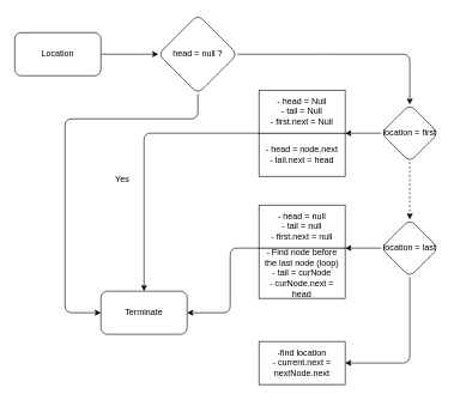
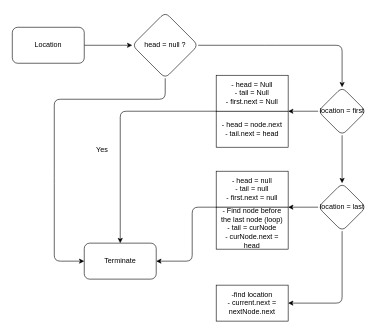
  <mxCell id="0" />
  <mxCell id="1" parent="0" />
  <mxCell id="2" value="" style="edgeStyle=none;html=1;" edge="1" parent="1" source="3" target="6"><mxGeometry relative="1" as="geometry" /></mxCell>
  <mxCell id="3" value="Location" style="rounded=1;whiteSpace=wrap;html=1;" vertex="1" parent="1"><mxGeometry x="20" y="45" width="120" height="60" as="geometry" /></mxCell>
  <mxCell id="4" value="" style="edgeStyle=none;html=1;" edge="1" parent="1" source="6" target="7"><mxGeometry relative="1" as="geometry"><Array as="points"><mxPoint x="275" y="165" /><mxPoint x="90" y="165" /><mxPoint x="90" y="295" /><mxPoint x="90" y="435" /></Array></mxGeometry></mxCell>
  <mxCell id="5" value="" style="edgeStyle=none;html=1;" edge="1" parent="1" source="6" target="10"><mxGeometry relative="1" as="geometry"><Array as="points"><mxPoint x="450" y="75" /><mxPoint x="570" y="75" /></Array></mxGeometry></mxCell>
  <mxCell id="6" value="head = null ?" style="rhombus;whiteSpace=wrap;html=1;rounded=1;" vertex="1" parent="1"><mxGeometry x="220" y="20" width="110" height="110" as="geometry" /></mxCell>
  <mxCell id="7" value="Terminate" style="whiteSpace=wrap;html=1;rounded=1;" vertex="1" parent="1"><mxGeometry x="140" y="405" width="120" height="60" as="geometry" /></mxCell>
  <mxCell id="8" value="" style="edgeStyle=none;html=1;entryX=1;entryY=1;entryDx=0;entryDy=0;" edge="1" parent="1" source="10" target="12"><mxGeometry relative="1" as="geometry" /></mxCell>
- <mxCell id="9" value="" style="edgeStyle=none;html=1;dashed=1;" edge="1" parent="1" source="10" target="15"><mxGeometry relative="1" as="geometry" /></mxCell>
+ <mxCell id="9" value="" style="edgeStyle=none;html=1;" edge="1" parent="1" source="10" target="15"><mxGeometry relative="1" as="geometry" /></mxCell>
  <mxCell id="10" value="location = first" style="rhombus;whiteSpace=wrap;html=1;rounded=1;" vertex="1" parent="1"><mxGeometry x="530" y="145" width="80" height="80" as="geometry" /></mxCell>
  <mxCell id="11" value="Yes" style="text;html=1;strokeColor=none;fillColor=none;align=center;verticalAlign=middle;whiteSpace=wrap;rounded=0;" vertex="1" parent="1"><mxGeometry x="140" y="235" width="60" height="30" as="geometry" /></mxCell>
  <mxCell id="12" value="- head = Null&lt;br&gt;- tail = Null&lt;br&gt;- first.next = Null" style="rounded=0;whiteSpace=wrap;html=1;" vertex="1" parent="1"><mxGeometry x="360" y="125" width="120" height="60" as="geometry" /></mxCell>
  <mxCell id="13" value="- head = node.next&lt;br&gt;- tail.next = head" style="rounded=0;whiteSpace=wrap;html=1;" vertex="1" parent="1"><mxGeometry x="360" y="185" width="120" height="60" as="geometry" /></mxCell>
  <mxCell id="14" value="" style="edgeStyle=none;html=1;entryX=1;entryY=0;entryDx=0;entryDy=0;" edge="1" parent="1" source="15" target="17"><mxGeometry relative="1" as="geometry"><Array as="points" /></mxGeometry></mxCell>
  <mxCell id="15" value="location = last" style="rhombus;whiteSpace=wrap;html=1;rounded=1;" vertex="1" parent="1"><mxGeometry x="530" y="305" width="80" height="80" as="geometry" /></mxCell>
  <mxCell id="16" value="- head = null&lt;br&gt;- tail = null&lt;br&gt;- first.next = null" style="rounded=0;whiteSpace=wrap;html=1;" vertex="1" parent="1"><mxGeometry x="360" y="285" width="120" height="60" as="geometry" /></mxCell>
  <mxCell id="17" value="- Find node before the last node (loop)&lt;br&gt;- tail = curNode&lt;br&gt;- curNode.next = head" style="rounded=0;whiteSpace=wrap;html=1;" vertex="1" parent="1"><mxGeometry x="360" y="345" width="120" height="70" as="geometry" /></mxCell>
  <mxCell id="18" value="" style="endArrow=classic;html=1;entryX=0.5;entryY=0;entryDx=0;entryDy=0;exitX=0;exitY=0;exitDx=0;exitDy=0;" edge="1" parent="1" source="13" target="7"><mxGeometry width="50" height="50" relative="1" as="geometry"><mxPoint x="510" y="365" as="sourcePoint" /><mxPoint x="560" y="315" as="targetPoint" /><Array as="points"><mxPoint x="200" y="185" /></Array></mxGeometry></mxCell>
  <mxCell id="19" value="" style="endArrow=classic;html=1;entryX=1;entryY=0.5;entryDx=0;entryDy=0;exitX=0;exitY=0;exitDx=0;exitDy=0;" edge="1" parent="1" source="17" target="7"><mxGeometry width="50" height="50" relative="1" as="geometry"><mxPoint x="480" y="295" as="sourcePoint" /><mxPoint x="530" y="245" as="targetPoint" /><Array as="points"><mxPoint x="320" y="345" /><mxPoint x="320" y="435" /></Array></mxGeometry></mxCell>
  <mxCell id="20" value="-find location&lt;br&gt;- current.next = nextNode.next" style="rounded=0;whiteSpace=wrap;html=1;" vertex="1" parent="1"><mxGeometry x="360" y="475" width="120" height="60" as="geometry" /></mxCell>
  <mxCell id="21" value="" style="endArrow=classic;html=1;entryX=1;entryY=0.5;entryDx=0;entryDy=0;exitX=0.5;exitY=1;exitDx=0;exitDy=0;" edge="1" parent="1" source="15" target="20"><mxGeometry width="50" height="50" relative="1" as="geometry"><mxPoint x="480" y="445" as="sourcePoint" /><mxPoint x="530" y="395" as="targetPoint" /><Array as="points"><mxPoint x="570" y="505" /></Array></mxGeometry></mxCell>
